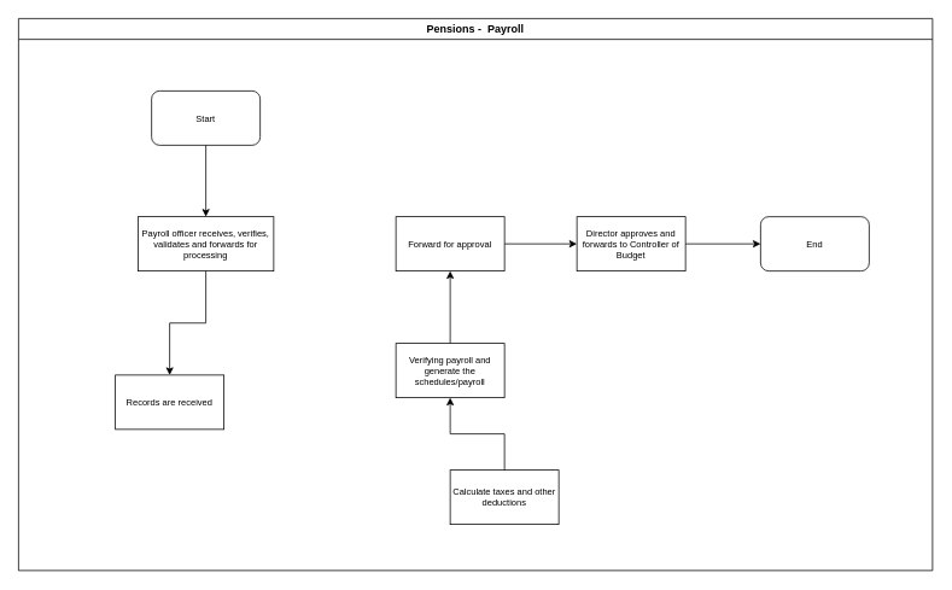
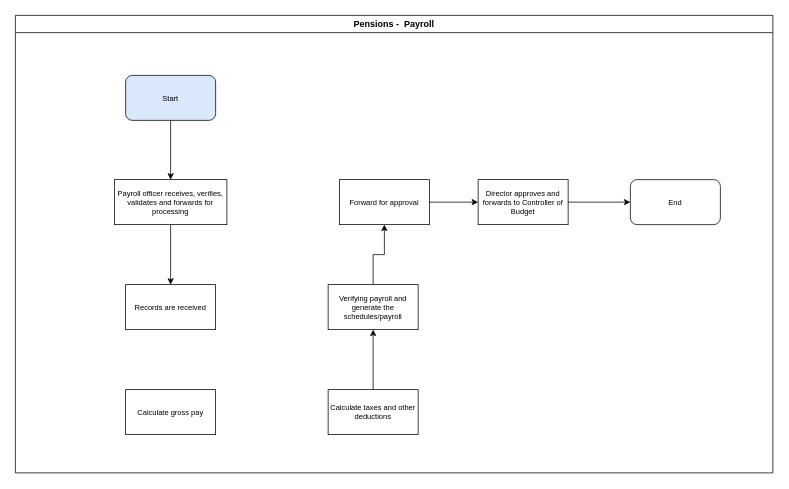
  <mxCell id="0" />
  <mxCell id="1" parent="0" />
  <mxCell id="2" value="Pensions -  Payroll" style="swimlane;" vertex="1" parent="1"><mxGeometry x="20" y="20" width="1010" height="610" as="geometry" /></mxCell>
- <mxCell id="3" value="Start" style="rounded=1;whiteSpace=wrap;html=1;fontSize=10;" vertex="1" parent="2"><mxGeometry x="147" y="80" width="120" height="60" as="geometry" /></mxCell>
+ <mxCell id="3" value="Start" style="rounded=1;whiteSpace=wrap;html=1;fontSize=10;fillColor=#dae8fc;" vertex="1" parent="2"><mxGeometry x="147" y="80" width="120" height="60" as="geometry" /></mxCell>
  <mxCell id="4" value="Payroll officer receives, verifies, validates and forwards for processing" style="rounded=0;whiteSpace=wrap;html=1;fontSize=10;" vertex="1" parent="2"><mxGeometry x="132" y="219" width="150" height="60" as="geometry" /></mxCell>
  <mxCell id="5" value="" style="edgeStyle=orthogonalEdgeStyle;rounded=0;orthogonalLoop=1;jettySize=auto;html=1;fontSize=10;entryX=0.5;entryY=0;entryDx=0;entryDy=0;" edge="1" parent="2" source="3" target="4"><mxGeometry relative="1" as="geometry"><mxPoint x="207" y="220" as="targetPoint" /></mxGeometry></mxCell>
- <mxCell id="6" value="Calculate taxes and other deductions" style="whiteSpace=wrap;html=1;rounded=0;fontSize=10;" vertex="1" parent="2"><mxGeometry x="477" y="499" width="120" height="60" as="geometry" /></mxCell>
+ <mxCell id="6" value="Calculate taxes and other deductions" style="whiteSpace=wrap;html=1;rounded=0;fontSize=10;" vertex="1" parent="2"><mxGeometry x="417" y="499" width="120" height="60" as="geometry" /></mxCell>
  <mxCell id="7" value="End" style="rounded=1;whiteSpace=wrap;html=1;fontSize=10;" vertex="1" parent="2"><mxGeometry x="820" y="219" width="120" height="60" as="geometry" /></mxCell>
- <mxCell id="8" value="Records are received" style="whiteSpace=wrap;html=1;rounded=0;fontSize=10;" vertex="1" parent="1"><mxGeometry x="127" y="414" width="120" height="60" as="geometry" /></mxCell>
+ <mxCell id="8" value="Records are received" style="whiteSpace=wrap;html=1;rounded=0;fontSize=10;" vertex="1" parent="1"><mxGeometry x="167" y="379" width="120" height="60" as="geometry" /></mxCell>
  <mxCell id="9" value="" style="edgeStyle=orthogonalEdgeStyle;rounded=0;orthogonalLoop=1;jettySize=auto;html=1;fontSize=10;" edge="1" parent="1" source="4" target="8"><mxGeometry relative="1" as="geometry" /></mxCell>
+ <mxCell id="10" value="Calculate gross pay" style="whiteSpace=wrap;html=1;rounded=0;fontSize=10;" vertex="1" parent="1"><mxGeometry x="167" y="519" width="120" height="60" as="geometry" /></mxCell>
  <mxCell id="11" value="" style="edgeStyle=orthogonalEdgeStyle;rounded=0;orthogonalLoop=1;jettySize=auto;html=1;fontSize=10;" edge="1" parent="1" source="12" target="15"><mxGeometry relative="1" as="geometry" /></mxCell>
  <mxCell id="12" value="Verifying payroll&amp;nbsp;and generate the schedules/payroll" style="whiteSpace=wrap;html=1;rounded=0;fontSize=10;" vertex="1" parent="1"><mxGeometry x="437" y="379" width="120" height="60" as="geometry" /></mxCell>
  <mxCell id="13" value="" style="edgeStyle=orthogonalEdgeStyle;rounded=0;orthogonalLoop=1;jettySize=auto;html=1;fontSize=10;" edge="1" parent="1" source="6" target="12"><mxGeometry relative="1" as="geometry" /></mxCell>
  <mxCell id="14" value="" style="edgeStyle=orthogonalEdgeStyle;rounded=0;orthogonalLoop=1;jettySize=auto;html=1;fontSize=10;" edge="1" parent="1" source="15" target="17"><mxGeometry relative="1" as="geometry" /></mxCell>
- <mxCell id="15" value="Forward for approval" style="whiteSpace=wrap;html=1;rounded=0;fontSize=10;" vertex="1" parent="1"><mxGeometry x="437" y="239" width="120" height="60" as="geometry" /></mxCell>
+ <mxCell id="15" value="Forward for approval" style="whiteSpace=wrap;html=1;rounded=0;fontSize=10;" vertex="1" parent="1"><mxGeometry x="452" y="239" width="120" height="60" as="geometry" /></mxCell>
  <mxCell id="16" value="" style="edgeStyle=orthogonalEdgeStyle;rounded=0;orthogonalLoop=1;jettySize=auto;html=1;fontSize=10;entryX=0;entryY=0.5;entryDx=0;entryDy=0;" edge="1" parent="1" source="17" target="7"><mxGeometry relative="1" as="geometry"><mxPoint x="837" y="269" as="targetPoint" /></mxGeometry></mxCell>
  <mxCell id="17" value="Director approves and forwards to Controller of Budget" style="whiteSpace=wrap;html=1;rounded=0;fontSize=10;" vertex="1" parent="1"><mxGeometry x="637" y="239" width="120" height="60" as="geometry" /></mxCell>
